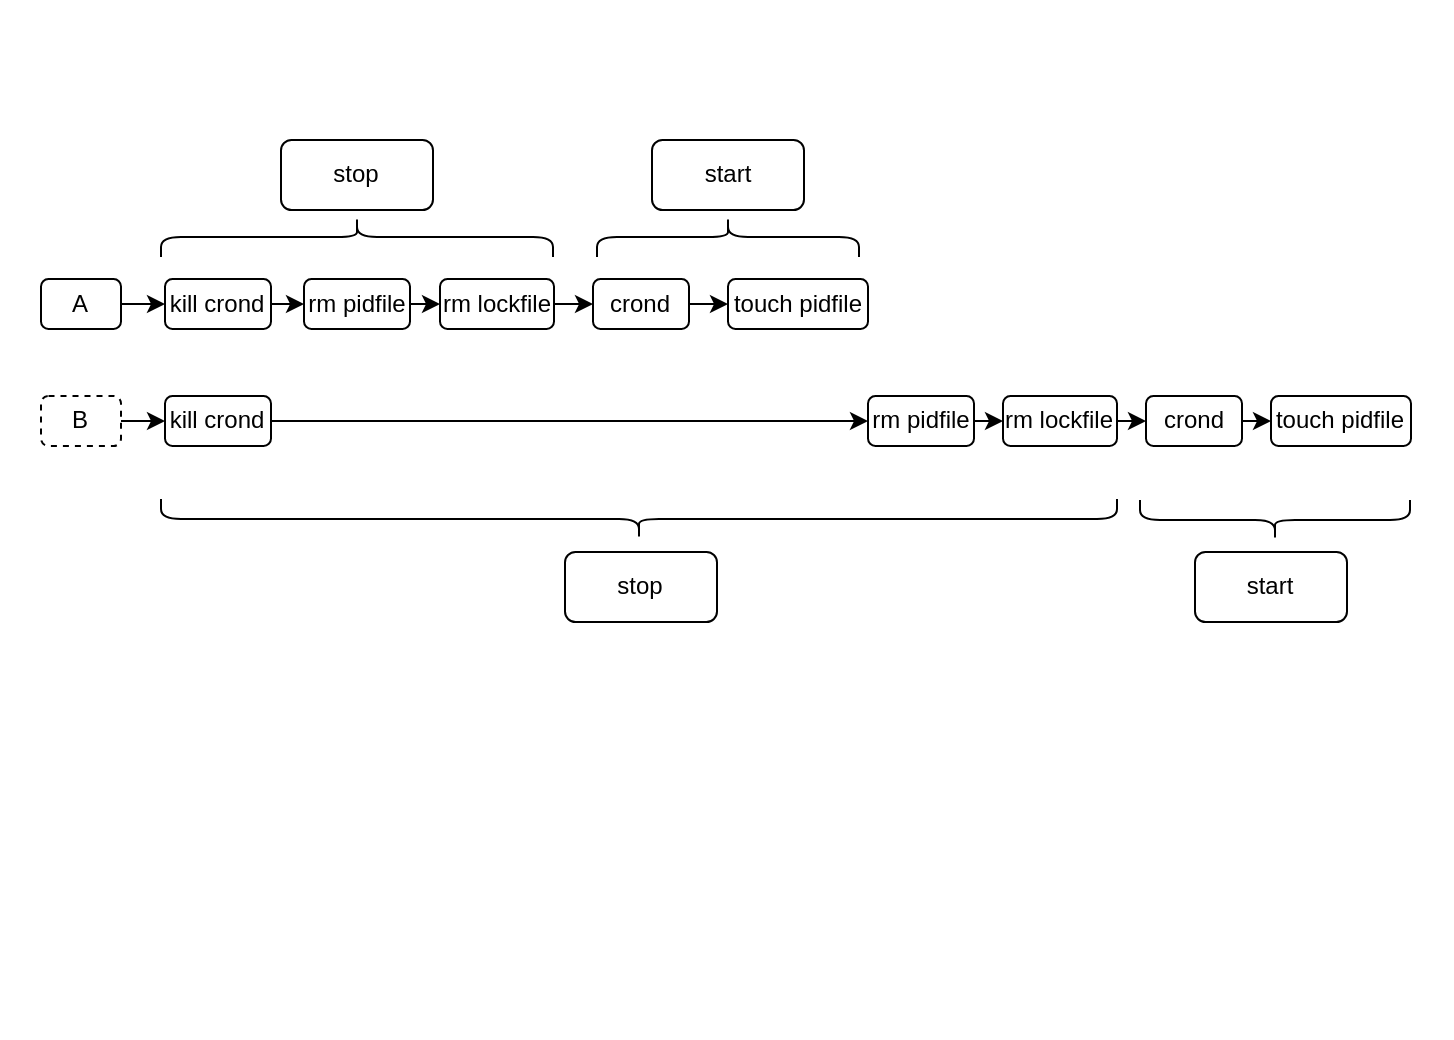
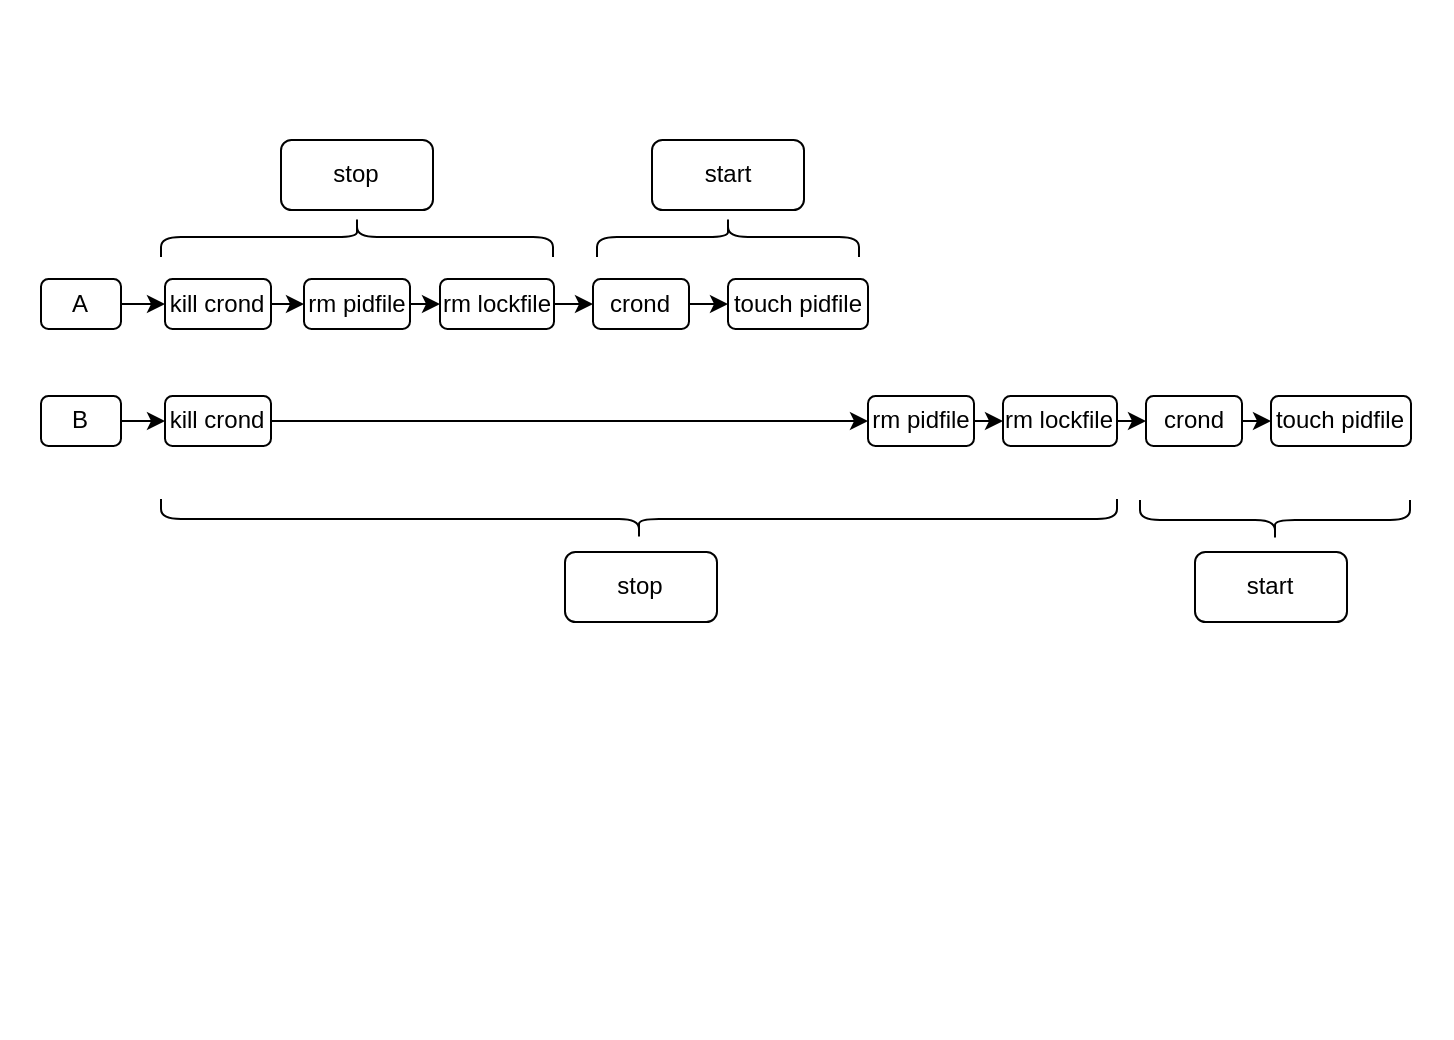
  <mxCell id="0" />
  <mxCell id="1" parent="0" />
  <mxCell id="2" value="A" style="rounded=1;whiteSpace=wrap;html=1;" vertex="1" parent="1"><mxGeometry x="20" y="139" width="40" height="25" as="geometry" /></mxCell>
- <mxCell id="3" value="B" style="rounded=1;whiteSpace=wrap;html=1;dashed=1;" vertex="1" parent="1"><mxGeometry x="20" y="197.5" width="40" height="25" as="geometry" /></mxCell>
+ <mxCell id="3" value="B" style="rounded=1;whiteSpace=wrap;html=1;" vertex="1" parent="1"><mxGeometry x="20" y="197.5" width="40" height="25" as="geometry" /></mxCell>
  <mxCell id="4" value="kill crond" style="rounded=1;whiteSpace=wrap;html=1;" vertex="1" parent="1"><mxGeometry x="82" y="139" width="53" height="25" as="geometry" /></mxCell>
  <mxCell id="5" value="rm pidfile" style="rounded=1;whiteSpace=wrap;html=1;" vertex="1" parent="1"><mxGeometry x="151.5" y="139" width="53" height="25" as="geometry" /></mxCell>
  <mxCell id="6" value="rm lockfile" style="rounded=1;whiteSpace=wrap;html=1;" vertex="1" parent="1"><mxGeometry x="219.5" y="139" width="57" height="25" as="geometry" /></mxCell>
  <mxCell id="7" value="crond" style="rounded=1;whiteSpace=wrap;html=1;" vertex="1" parent="1"><mxGeometry x="296" y="139" width="48" height="25" as="geometry" /></mxCell>
  <mxCell id="8" value="touch pidfile" style="rounded=1;whiteSpace=wrap;html=1;" vertex="1" parent="1"><mxGeometry x="363.5" y="139" width="70" height="25" as="geometry" /></mxCell>
  <mxCell id="9" value="kill crond" style="rounded=1;whiteSpace=wrap;html=1;" vertex="1" parent="1"><mxGeometry x="82" y="197.5" width="53" height="25" as="geometry" /></mxCell>
  <mxCell id="10" value="rm pidfile" style="rounded=1;whiteSpace=wrap;html=1;" vertex="1" parent="1"><mxGeometry x="433.5" y="197.5" width="53" height="25" as="geometry" /></mxCell>
  <mxCell id="11" value="rm lockfile" style="rounded=1;whiteSpace=wrap;html=1;" vertex="1" parent="1"><mxGeometry x="501" y="197.5" width="57" height="25" as="geometry" /></mxCell>
  <mxCell id="12" value="crond" style="rounded=1;whiteSpace=wrap;html=1;" vertex="1" parent="1"><mxGeometry x="572.5" y="197.5" width="48" height="25" as="geometry" /></mxCell>
  <mxCell id="13" value="touch pidfile" style="rounded=1;whiteSpace=wrap;html=1;" vertex="1" parent="1"><mxGeometry x="635" y="197.5" width="70" height="25" as="geometry" /></mxCell>
  <mxCell id="14" value="" style="endArrow=classic;html=1;exitX=1;exitY=0.5;exitDx=0;exitDy=0;entryX=0;entryY=0.5;entryDx=0;entryDy=0;" edge="1" parent="1" source="2" target="4"><mxGeometry width="50" height="50" relative="1" as="geometry"><mxPoint x="20" y="293" as="sourcePoint" /><mxPoint x="70" y="243" as="targetPoint" /></mxGeometry></mxCell>
  <mxCell id="15" value="" style="endArrow=classic;html=1;exitX=1;exitY=0.5;exitDx=0;exitDy=0;entryX=0;entryY=0.5;entryDx=0;entryDy=0;" edge="1" parent="1" source="4" target="5"><mxGeometry width="50" height="50" relative="1" as="geometry"><mxPoint x="20" y="293" as="sourcePoint" /><mxPoint x="70" y="243" as="targetPoint" /></mxGeometry></mxCell>
  <mxCell id="16" value="" style="endArrow=classic;html=1;exitX=1;exitY=0.5;exitDx=0;exitDy=0;entryX=0;entryY=0.5;entryDx=0;entryDy=0;" edge="1" parent="1" source="5" target="6"><mxGeometry width="50" height="50" relative="1" as="geometry"><mxPoint x="20" y="293" as="sourcePoint" /><mxPoint x="70" y="243" as="targetPoint" /></mxGeometry></mxCell>
  <mxCell id="17" value="" style="endArrow=classic;html=1;exitX=1;exitY=0.5;exitDx=0;exitDy=0;entryX=0;entryY=0.5;entryDx=0;entryDy=0;" edge="1" parent="1" source="6" target="7"><mxGeometry width="50" height="50" relative="1" as="geometry"><mxPoint x="20" y="293" as="sourcePoint" /><mxPoint x="70" y="243" as="targetPoint" /></mxGeometry></mxCell>
  <mxCell id="18" value="" style="endArrow=classic;html=1;exitX=1;exitY=0.5;exitDx=0;exitDy=0;entryX=0;entryY=0.5;entryDx=0;entryDy=0;" edge="1" parent="1" source="7" target="8"><mxGeometry width="50" height="50" relative="1" as="geometry"><mxPoint x="20" y="293" as="sourcePoint" /><mxPoint x="70" y="243" as="targetPoint" /></mxGeometry></mxCell>
  <mxCell id="19" value="" style="endArrow=classic;html=1;exitX=1;exitY=0.5;exitDx=0;exitDy=0;entryX=0;entryY=0.5;entryDx=0;entryDy=0;" edge="1" parent="1" source="3" target="9"><mxGeometry width="50" height="50" relative="1" as="geometry"><mxPoint x="270" y="290.5" as="sourcePoint" /><mxPoint x="320" y="240.5" as="targetPoint" /></mxGeometry></mxCell>
  <mxCell id="20" value="" style="endArrow=classic;html=1;exitX=1;exitY=0.5;exitDx=0;exitDy=0;entryX=0;entryY=0.5;entryDx=0;entryDy=0;" edge="1" parent="1" source="9" target="10"><mxGeometry width="50" height="50" relative="1" as="geometry"><mxPoint x="46" y="293" as="sourcePoint" /><mxPoint x="96" y="243" as="targetPoint" /></mxGeometry></mxCell>
  <mxCell id="21" value="" style="endArrow=classic;html=1;exitX=1;exitY=0.5;exitDx=0;exitDy=0;entryX=0;entryY=0.5;entryDx=0;entryDy=0;" edge="1" parent="1" source="10" target="11"><mxGeometry width="50" height="50" relative="1" as="geometry"><mxPoint x="46" y="293" as="sourcePoint" /><mxPoint x="96" y="243" as="targetPoint" /></mxGeometry></mxCell>
  <mxCell id="22" value="" style="endArrow=classic;html=1;exitX=1;exitY=0.5;exitDx=0;exitDy=0;entryX=0;entryY=0.5;entryDx=0;entryDy=0;" edge="1" parent="1" source="11" target="12"><mxGeometry width="50" height="50" relative="1" as="geometry"><mxPoint x="110" y="293" as="sourcePoint" /><mxPoint x="160" y="243" as="targetPoint" /></mxGeometry></mxCell>
  <mxCell id="23" value="" style="endArrow=classic;html=1;exitX=1;exitY=0.5;exitDx=0;exitDy=0;entryX=0;entryY=0.5;entryDx=0;entryDy=0;" edge="1" parent="1" source="12" target="13"><mxGeometry width="50" height="50" relative="1" as="geometry"><mxPoint x="110" y="293" as="sourcePoint" /><mxPoint x="160" y="243" as="targetPoint" /></mxGeometry></mxCell>
  <mxCell id="24" value="" style="shape=curlyBracket;whiteSpace=wrap;html=1;rounded=1;rotation=90;" vertex="1" parent="1"><mxGeometry x="168" y="20" width="20" height="196" as="geometry" /></mxCell>
  <mxCell id="25" value="stop" style="rounded=1;whiteSpace=wrap;html=1;" vertex="1" parent="1"><mxGeometry x="140" y="69.5" width="76" height="35" as="geometry" /></mxCell>
  <mxCell id="26" value="" style="shape=curlyBracket;whiteSpace=wrap;html=1;rounded=1;rotation=90;" vertex="1" parent="1"><mxGeometry x="353.5" y="52.5" width="20" height="131" as="geometry" /></mxCell>
  <mxCell id="27" value="start" style="rounded=1;whiteSpace=wrap;html=1;" vertex="1" parent="1"><mxGeometry x="325.5" y="69.5" width="76" height="35" as="geometry" /></mxCell>
  <mxCell id="28" value="" style="shape=curlyBracket;whiteSpace=wrap;html=1;rounded=1;rotation=-90;" vertex="1" parent="1"><mxGeometry x="309" y="20" width="20" height="478" as="geometry" /></mxCell>
  <mxCell id="29" value="stop" style="rounded=1;whiteSpace=wrap;html=1;" vertex="1" parent="1"><mxGeometry x="282" y="275.5" width="76" height="35" as="geometry" /></mxCell>
  <mxCell id="30" value="" style="shape=curlyBracket;whiteSpace=wrap;html=1;rounded=1;rotation=-90;" vertex="1" parent="1"><mxGeometry x="627" y="192" width="20" height="135" as="geometry" /></mxCell>
  <mxCell id="31" value="start" style="rounded=1;whiteSpace=wrap;html=1;" vertex="1" parent="1"><mxGeometry x="597" y="275.5" width="76" height="35" as="geometry" /></mxCell>
